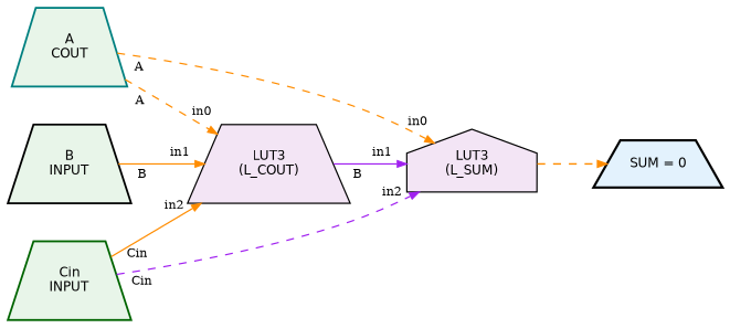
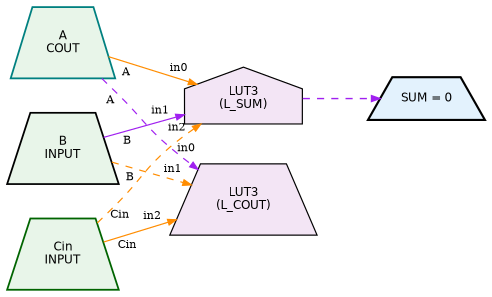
  digraph {
    nodesep=0.4
    rankdir=LR
    ranksep=0.6
    node [color=black fillcolor="#e8f5e9" fontname=Helvetica fontsize=10 penwidth=1.5 shape=trapezium style=filled]
    edge [arrowsize=0.7 color=purple headlabel=in0 labeldistance=2 labelfontsize=9 style=dashed taillabel=A]
    n1 [color=teal label="A\nCOUT"]
    n2 [fillcolor="#f3e5f5" label="LUT3\n(L_SUM)" shape=house penwidth=""]
    n3 [fillcolor="#f3e5f5" label="LUT3\n(L_COUT)" penwidth=""]
    n4 [fillcolor="#e3f2fd" label="SUM = 0" penwidth=1.8]
    n5 [label="B\nINPUT"]
    n6 [color=darkgreen label="Cin\nINPUT"]
-   n1 -> n2 [color=darkorange]
-   n1 -> n3 [color=darkorange]
-   n2 -> n4 [color=darkorange penwidth=1.2 headlabel="" labeldistance="" labelfontsize="" taillabel=""]
-   n3 -> n2 [headlabel=in1 style=solid taillabel=B]
-   n5 -> n3 [color=darkorange headlabel=in1 style=solid taillabel=B]
-   n6 -> n2 [headlabel=in2 taillabel=Cin]
+   n1 -> n2 [color=darkorange style=solid]
+   n1 -> n3
+   n2 -> n4 [penwidth=1.2 headlabel="" labeldistance="" labelfontsize="" taillabel=""]
+   n5 -> n2 [headlabel=in1 style=solid taillabel=B]
+   n5 -> n3 [color=darkorange headlabel=in1 taillabel=B]
+   n6 -> n2 [color=darkorange headlabel=in2 taillabel=Cin]
    n6 -> n3 [color=darkorange headlabel=in2 style=solid taillabel=Cin]
  }
